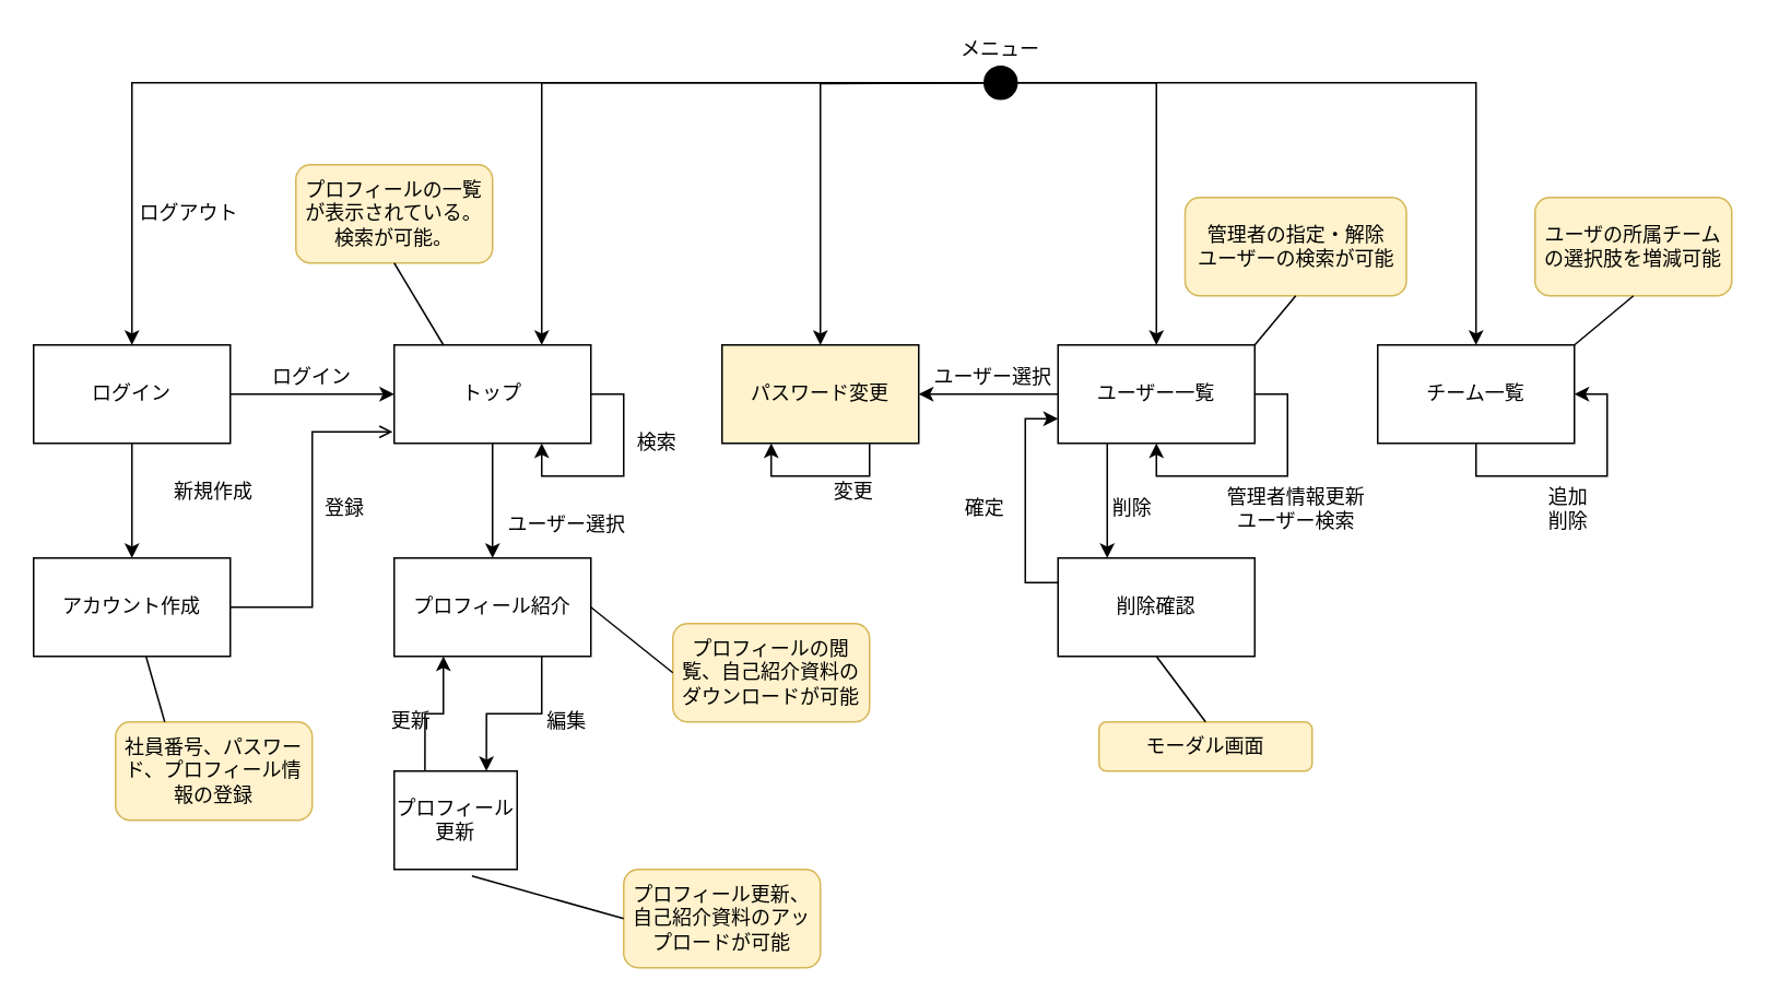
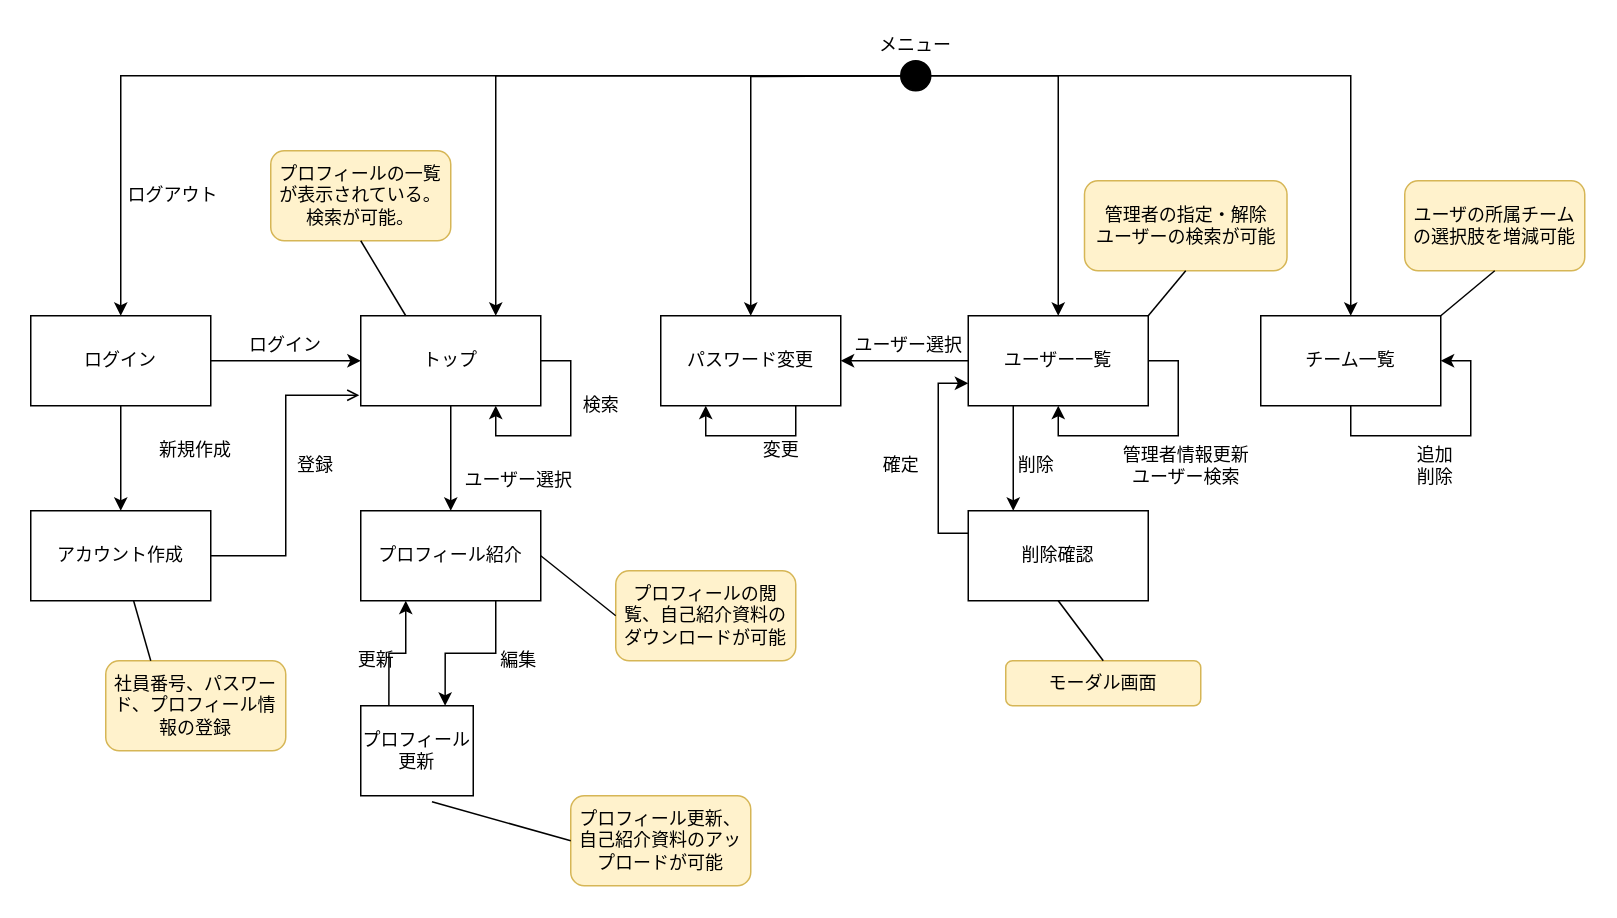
  <mxCell id="0" />
  <mxCell id="1" parent="0" />
  <mxCell id="2" style="edgeStyle=orthogonalEdgeStyle;rounded=0;orthogonalLoop=1;jettySize=auto;html=1;exitX=1;exitY=0.5;exitDx=0;exitDy=0;entryX=0;entryY=0.5;entryDx=0;entryDy=0;" edge="1" parent="1" source="4" target="11"><mxGeometry relative="1" as="geometry" /></mxCell>
  <mxCell id="3" style="edgeStyle=orthogonalEdgeStyle;rounded=0;orthogonalLoop=1;jettySize=auto;html=1;exitX=0.5;exitY=1;exitDx=0;exitDy=0;" edge="1" parent="1" source="4" target="6"><mxGeometry relative="1" as="geometry" /></mxCell>
  <mxCell id="4" value="ログイン" style="rounded=0;whiteSpace=wrap;html=1;" vertex="1" parent="1"><mxGeometry x="20" y="210" width="120" height="60" as="geometry" /></mxCell>
  <mxCell id="5" style="edgeStyle=orthogonalEdgeStyle;rounded=0;orthogonalLoop=1;jettySize=auto;html=1;exitX=1;exitY=0.5;exitDx=0;exitDy=0;entryX=-0.008;entryY=0.883;entryDx=0;entryDy=0;entryPerimeter=0;endArrow=open;endFill=0;" edge="1" parent="1" source="6" target="11"><mxGeometry relative="1" as="geometry" /></mxCell>
  <mxCell id="6" value="アカウント作成" style="rounded=0;whiteSpace=wrap;html=1;" vertex="1" parent="1"><mxGeometry x="20" y="340" width="120" height="60" as="geometry" /></mxCell>
  <mxCell id="7" value="社員番号、パスワード、プロフィール情報の登録" style="rounded=1;whiteSpace=wrap;html=1;fillColor=#fff2cc;strokeColor=#d6b656;" vertex="1" parent="1"><mxGeometry x="70" y="440" width="120" height="60" as="geometry" /></mxCell>
  <mxCell id="8" value="" style="endArrow=none;html=1;entryX=0.25;entryY=0;entryDx=0;entryDy=0;" edge="1" parent="1" source="6" target="7"><mxGeometry width="50" height="50" relative="1" as="geometry"><mxPoint x="388" y="90" as="sourcePoint" /><mxPoint x="438" y="40" as="targetPoint" /></mxGeometry></mxCell>
- <mxCell id="9" value="パスワード変更" style="rounded=0;whiteSpace=wrap;html=1;fillColor=#fff2cc;" vertex="1" parent="1"><mxGeometry x="440" y="210" width="120" height="60" as="geometry" /></mxCell>
+ <mxCell id="9" value="パスワード変更" style="rounded=0;whiteSpace=wrap;html=1;" vertex="1" parent="1"><mxGeometry x="440" y="210" width="120" height="60" as="geometry" /></mxCell>
  <mxCell id="10" style="edgeStyle=orthogonalEdgeStyle;rounded=0;orthogonalLoop=1;jettySize=auto;html=1;exitX=0.5;exitY=1;exitDx=0;exitDy=0;entryX=0.5;entryY=0;entryDx=0;entryDy=0;" edge="1" parent="1" source="11" target="13"><mxGeometry relative="1" as="geometry" /></mxCell>
  <mxCell id="11" value="トップ" style="rounded=0;whiteSpace=wrap;html=1;" vertex="1" parent="1"><mxGeometry x="240" y="210" width="120" height="60" as="geometry" /></mxCell>
  <mxCell id="12" style="edgeStyle=orthogonalEdgeStyle;rounded=0;orthogonalLoop=1;jettySize=auto;html=1;exitX=0.75;exitY=1;exitDx=0;exitDy=0;entryX=0.75;entryY=0;entryDx=0;entryDy=0;" edge="1" parent="1" source="13" target="15"><mxGeometry relative="1" as="geometry" /></mxCell>
  <mxCell id="13" value="プロフィール紹介" style="rounded=0;whiteSpace=wrap;html=1;" vertex="1" parent="1"><mxGeometry x="240" y="340" width="120" height="60" as="geometry" /></mxCell>
  <mxCell id="14" style="edgeStyle=orthogonalEdgeStyle;rounded=0;orthogonalLoop=1;jettySize=auto;html=1;exitX=0.25;exitY=0;exitDx=0;exitDy=0;entryX=0.25;entryY=1;entryDx=0;entryDy=0;" edge="1" parent="1" source="15" target="13"><mxGeometry relative="1" as="geometry" /></mxCell>
  <mxCell id="15" value="プロフィール更新" style="rounded=0;whiteSpace=wrap;html=1;" vertex="1" parent="1"><mxGeometry x="240" y="470" width="75" height="60" as="geometry" /></mxCell>
  <mxCell id="16" value="チーム一覧" style="rounded=0;whiteSpace=wrap;html=1;" vertex="1" parent="1"><mxGeometry x="840" y="210" width="120" height="60" as="geometry" /></mxCell>
  <mxCell id="17" style="edgeStyle=orthogonalEdgeStyle;rounded=0;orthogonalLoop=1;jettySize=auto;html=1;exitX=0;exitY=0.5;exitDx=0;exitDy=0;entryX=1;entryY=0.5;entryDx=0;entryDy=0;" edge="1" parent="1" source="18" target="9"><mxGeometry relative="1" as="geometry" /></mxCell>
  <mxCell id="18" value="ユーザー一覧" style="rounded=0;whiteSpace=wrap;html=1;" vertex="1" parent="1"><mxGeometry x="645" y="210" width="120" height="60" as="geometry" /></mxCell>
  <mxCell id="19" style="edgeStyle=orthogonalEdgeStyle;rounded=0;orthogonalLoop=1;jettySize=auto;html=1;exitX=0.5;exitY=1;exitDx=0;exitDy=0;entryX=1;entryY=0.5;entryDx=0;entryDy=0;" edge="1" parent="1" source="16" target="16"><mxGeometry relative="1" as="geometry" /></mxCell>
  <mxCell id="20" style="edgeStyle=orthogonalEdgeStyle;rounded=0;orthogonalLoop=1;jettySize=auto;html=1;exitX=1;exitY=0.5;exitDx=0;exitDy=0;" edge="1" parent="1" source="25" target="16"><mxGeometry relative="1" as="geometry" /></mxCell>
  <mxCell id="21" style="edgeStyle=orthogonalEdgeStyle;rounded=0;orthogonalLoop=1;jettySize=auto;html=1;exitX=1;exitY=0.5;exitDx=0;exitDy=0;" edge="1" parent="1" source="25" target="18"><mxGeometry relative="1" as="geometry"><mxPoint x="570" y="110" as="targetPoint" /></mxGeometry></mxCell>
  <mxCell id="22" style="edgeStyle=orthogonalEdgeStyle;rounded=0;orthogonalLoop=1;jettySize=auto;html=1;entryX=0.5;entryY=0;entryDx=0;entryDy=0;" edge="1" parent="1" target="9"><mxGeometry relative="1" as="geometry"><mxPoint x="450" y="150" as="targetPoint" /><mxPoint x="603" y="50" as="sourcePoint" /></mxGeometry></mxCell>
  <mxCell id="23" style="edgeStyle=orthogonalEdgeStyle;rounded=0;orthogonalLoop=1;jettySize=auto;html=1;exitX=0;exitY=0.5;exitDx=0;exitDy=0;entryX=0.75;entryY=0;entryDx=0;entryDy=0;" edge="1" parent="1" source="25" target="11"><mxGeometry relative="1" as="geometry" /></mxCell>
  <mxCell id="24" style="edgeStyle=orthogonalEdgeStyle;rounded=0;orthogonalLoop=1;jettySize=auto;html=1;exitX=0;exitY=0.5;exitDx=0;exitDy=0;" edge="1" parent="1" source="25" target="4"><mxGeometry relative="1" as="geometry" /></mxCell>
  <mxCell id="25" value="" style="ellipse;whiteSpace=wrap;html=1;aspect=fixed;fillColor=#000000;" vertex="1" parent="1"><mxGeometry x="600" y="40" width="20" height="20" as="geometry" /></mxCell>
  <mxCell id="26" value="メニュー" style="text;html=1;strokeColor=none;fillColor=none;align=center;verticalAlign=middle;whiteSpace=wrap;rounded=0;" vertex="1" parent="1"><mxGeometry x="575" y="20" width="70" height="20" as="geometry" /></mxCell>
  <mxCell id="27" style="edgeStyle=orthogonalEdgeStyle;rounded=0;orthogonalLoop=1;jettySize=auto;html=1;exitX=0.75;exitY=1;exitDx=0;exitDy=0;entryX=0.25;entryY=1;entryDx=0;entryDy=0;" edge="1" parent="1" source="9" target="9"><mxGeometry relative="1" as="geometry" /></mxCell>
  <mxCell id="28" style="edgeStyle=orthogonalEdgeStyle;rounded=0;orthogonalLoop=1;jettySize=auto;html=1;exitX=1;exitY=0.5;exitDx=0;exitDy=0;entryX=0.75;entryY=1;entryDx=0;entryDy=0;" edge="1" parent="1" source="11" target="11"><mxGeometry relative="1" as="geometry" /></mxCell>
  <mxCell id="29" style="edgeStyle=orthogonalEdgeStyle;rounded=0;orthogonalLoop=1;jettySize=auto;html=1;exitX=1;exitY=0.5;exitDx=0;exitDy=0;entryX=0.5;entryY=1;entryDx=0;entryDy=0;" edge="1" parent="1" source="18" target="18"><mxGeometry relative="1" as="geometry" /></mxCell>
  <mxCell id="30" style="edgeStyle=orthogonalEdgeStyle;rounded=0;orthogonalLoop=1;jettySize=auto;html=1;exitX=0;exitY=0.25;exitDx=0;exitDy=0;entryX=0;entryY=0.75;entryDx=0;entryDy=0;" edge="1" parent="1" source="31" target="18"><mxGeometry relative="1" as="geometry" /></mxCell>
  <mxCell id="31" value="削除確認" style="rounded=0;whiteSpace=wrap;html=1;" vertex="1" parent="1"><mxGeometry x="645" y="340" width="120" height="60" as="geometry" /></mxCell>
  <mxCell id="32" value="ログアウト" style="text;html=1;strokeColor=none;fillColor=none;align=center;verticalAlign=middle;whiteSpace=wrap;rounded=0;" vertex="1" parent="1"><mxGeometry x="80" y="120" width="70" height="20" as="geometry" /></mxCell>
  <mxCell id="33" value="新規作成" style="text;html=1;strokeColor=none;fillColor=none;align=center;verticalAlign=middle;whiteSpace=wrap;rounded=0;" vertex="1" parent="1"><mxGeometry x="95" y="290" width="70" height="20" as="geometry" /></mxCell>
  <mxCell id="34" value="登録" style="text;html=1;strokeColor=none;fillColor=none;align=center;verticalAlign=middle;whiteSpace=wrap;rounded=0;" vertex="1" parent="1"><mxGeometry x="190" y="300" width="40" height="20" as="geometry" /></mxCell>
  <mxCell id="35" value="ログイン" style="text;html=1;strokeColor=none;fillColor=none;align=center;verticalAlign=middle;whiteSpace=wrap;rounded=0;" vertex="1" parent="1"><mxGeometry x="160" y="220" width="60" height="20" as="geometry" /></mxCell>
  <mxCell id="36" value="検索" style="text;html=1;align=center;verticalAlign=middle;resizable=0;points=[];autosize=1;" vertex="1" parent="1"><mxGeometry x="380" y="260" width="40" height="20" as="geometry" /></mxCell>
  <mxCell id="37" value="ユーザー選択" style="text;html=1;align=center;verticalAlign=middle;resizable=0;points=[];autosize=1;" vertex="1" parent="1"><mxGeometry x="300" y="310" width="90" height="20" as="geometry" /></mxCell>
  <mxCell id="38" value="編集" style="text;html=1;align=center;verticalAlign=middle;resizable=0;points=[];autosize=1;" vertex="1" parent="1"><mxGeometry x="325" y="430" width="40" height="20" as="geometry" /></mxCell>
  <mxCell id="39" value="更新" style="text;html=1;align=center;verticalAlign=middle;resizable=0;points=[];autosize=1;" vertex="1" parent="1"><mxGeometry x="230" y="430" width="40" height="20" as="geometry" /></mxCell>
  <mxCell id="40" value="変更" style="text;html=1;align=center;verticalAlign=middle;resizable=0;points=[];autosize=1;" vertex="1" parent="1"><mxGeometry x="500" y="290" width="40" height="20" as="geometry" /></mxCell>
  <mxCell id="41" value="ユーザー選択" style="text;html=1;align=center;verticalAlign=middle;resizable=0;points=[];autosize=1;" vertex="1" parent="1"><mxGeometry x="560" y="220" width="90" height="20" as="geometry" /></mxCell>
  <mxCell id="42" value="管理者情報更新&lt;br&gt;ユーザー検索" style="text;html=1;align=center;verticalAlign=middle;resizable=0;points=[];autosize=1;" vertex="1" parent="1"><mxGeometry x="740" y="295" width="100" height="30" as="geometry" /></mxCell>
  <mxCell id="43" style="edgeStyle=orthogonalEdgeStyle;rounded=0;orthogonalLoop=1;jettySize=auto;html=1;exitX=0.25;exitY=1;exitDx=0;exitDy=0;entryX=0.25;entryY=0;entryDx=0;entryDy=0;" edge="1" parent="1" source="18" target="31"><mxGeometry relative="1" as="geometry"><mxPoint x="675" y="270" as="sourcePoint" /><mxPoint x="680" y="310" as="targetPoint" /></mxGeometry></mxCell>
  <mxCell id="44" value="削除" style="text;html=1;align=center;verticalAlign=middle;resizable=0;points=[];autosize=1;" vertex="1" parent="1"><mxGeometry x="670" y="300" width="40" height="20" as="geometry" /></mxCell>
  <mxCell id="45" value="確定" style="text;html=1;align=center;verticalAlign=middle;resizable=0;points=[];autosize=1;" vertex="1" parent="1"><mxGeometry x="580" y="300" width="40" height="20" as="geometry" /></mxCell>
  <mxCell id="46" value="追加&lt;br&gt;削除" style="text;html=1;align=center;verticalAlign=middle;resizable=0;points=[];autosize=1;" vertex="1" parent="1"><mxGeometry x="936" y="295" width="40" height="30" as="geometry" /></mxCell>
  <mxCell id="47" value="プロフィール更新、自己紹介資料のアップロードが可能" style="rounded=1;whiteSpace=wrap;html=1;fillColor=#fff2cc;strokeColor=#d6b656;" vertex="1" parent="1"><mxGeometry x="380" y="530" width="120" height="60" as="geometry" /></mxCell>
  <mxCell id="48" value="" style="endArrow=none;html=1;entryX=0.633;entryY=1.067;entryDx=0;entryDy=0;entryPerimeter=0;exitX=0;exitY=0.5;exitDx=0;exitDy=0;" edge="1" parent="1" source="47" target="15"><mxGeometry width="50" height="50" relative="1" as="geometry"><mxPoint x="20" y="660" as="sourcePoint" /><mxPoint x="70" y="610" as="targetPoint" /></mxGeometry></mxCell>
  <mxCell id="49" value="プロフィールの閲覧、自己紹介資料のダウンロードが可能" style="rounded=1;whiteSpace=wrap;html=1;fillColor=#fff2cc;strokeColor=#d6b656;" vertex="1" parent="1"><mxGeometry x="410" y="380" width="120" height="60" as="geometry" /></mxCell>
  <mxCell id="50" value="" style="endArrow=none;html=1;entryX=1;entryY=0.5;entryDx=0;entryDy=0;exitX=0;exitY=0.5;exitDx=0;exitDy=0;" edge="1" parent="1" source="49" target="13"><mxGeometry width="50" height="50" relative="1" as="geometry"><mxPoint x="20" y="660" as="sourcePoint" /><mxPoint x="70" y="610" as="targetPoint" /></mxGeometry></mxCell>
  <mxCell id="51" value="プロフィールの一覧が表示されている。検索が可能。" style="rounded=1;whiteSpace=wrap;html=1;fillColor=#fff2cc;strokeColor=#d6b656;" vertex="1" parent="1"><mxGeometry x="180" y="100" width="120" height="60" as="geometry" /></mxCell>
  <mxCell id="52" value="" style="endArrow=none;html=1;entryX=0.5;entryY=1;entryDx=0;entryDy=0;exitX=0.25;exitY=0;exitDx=0;exitDy=0;" edge="1" parent="1" source="11" target="51"><mxGeometry width="50" height="50" relative="1" as="geometry"><mxPoint x="20" y="660" as="sourcePoint" /><mxPoint x="70" y="610" as="targetPoint" /></mxGeometry></mxCell>
  <mxCell id="53" value="管理者の指定・解除&lt;br&gt;ユーザーの検索が可能" style="rounded=1;whiteSpace=wrap;html=1;fillColor=#fff2cc;strokeColor=#d6b656;" vertex="1" parent="1"><mxGeometry x="722.5" y="120" width="135" height="60" as="geometry" /></mxCell>
  <mxCell id="54" value="" style="endArrow=none;html=1;entryX=0.5;entryY=1;entryDx=0;entryDy=0;exitX=1;exitY=0;exitDx=0;exitDy=0;" edge="1" parent="1" source="18" target="53"><mxGeometry width="50" height="50" relative="1" as="geometry"><mxPoint x="20" y="660" as="sourcePoint" /><mxPoint x="70" y="610" as="targetPoint" /></mxGeometry></mxCell>
  <mxCell id="55" value="ユーザの所属チームの選択肢を増減可能" style="rounded=1;whiteSpace=wrap;html=1;fillColor=#fff2cc;strokeColor=#d6b656;" vertex="1" parent="1"><mxGeometry x="936" y="120" width="120" height="60" as="geometry" /></mxCell>
  <mxCell id="56" value="" style="endArrow=none;html=1;entryX=0.5;entryY=1;entryDx=0;entryDy=0;exitX=1;exitY=0;exitDx=0;exitDy=0;" edge="1" parent="1" source="16" target="55"><mxGeometry width="50" height="50" relative="1" as="geometry"><mxPoint x="20" y="660" as="sourcePoint" /><mxPoint x="70" y="610" as="targetPoint" /></mxGeometry></mxCell>
  <mxCell id="57" value="モーダル画面" style="rounded=1;whiteSpace=wrap;html=1;fillColor=#fff2cc;strokeColor=#d6b656;" vertex="1" parent="1"><mxGeometry x="670" y="440" width="130" height="30" as="geometry" /></mxCell>
  <mxCell id="58" value="" style="endArrow=none;html=1;entryX=0.5;entryY=1;entryDx=0;entryDy=0;exitX=0.5;exitY=0;exitDx=0;exitDy=0;" edge="1" parent="1" source="57" target="31"><mxGeometry width="50" height="50" relative="1" as="geometry"><mxPoint x="20" y="660" as="sourcePoint" /><mxPoint x="70" y="610" as="targetPoint" /></mxGeometry></mxCell>
